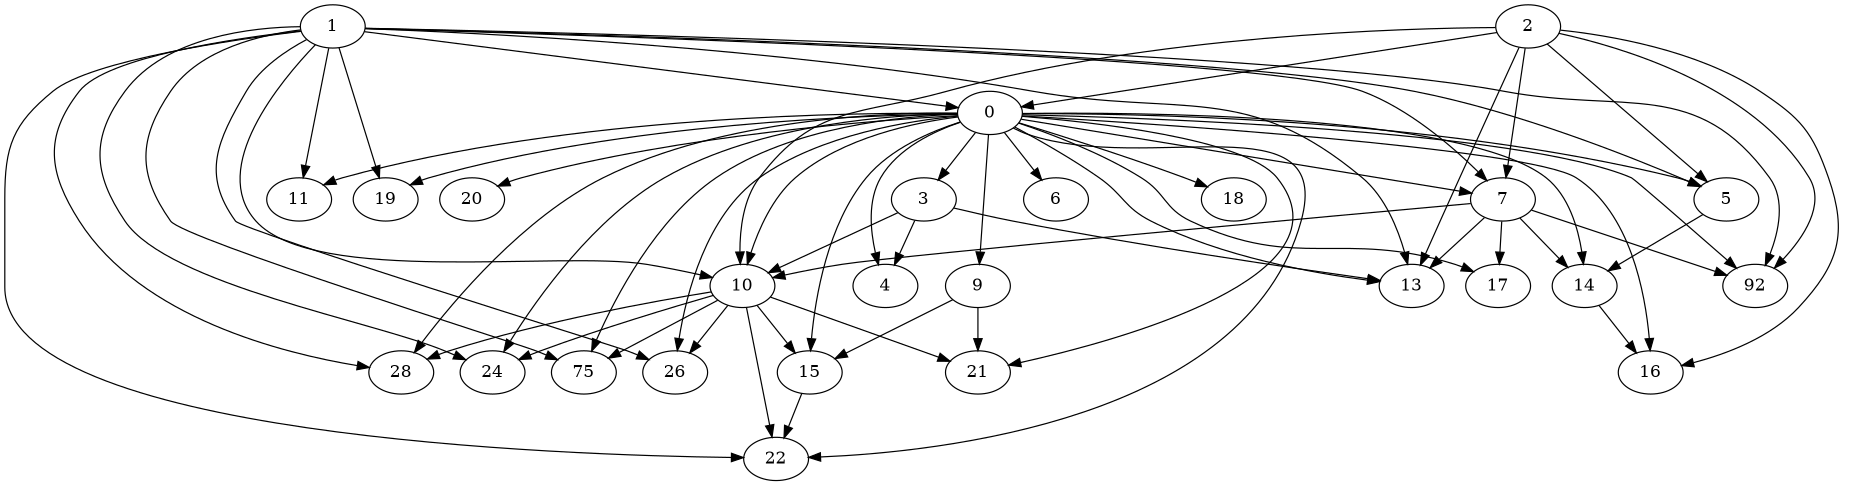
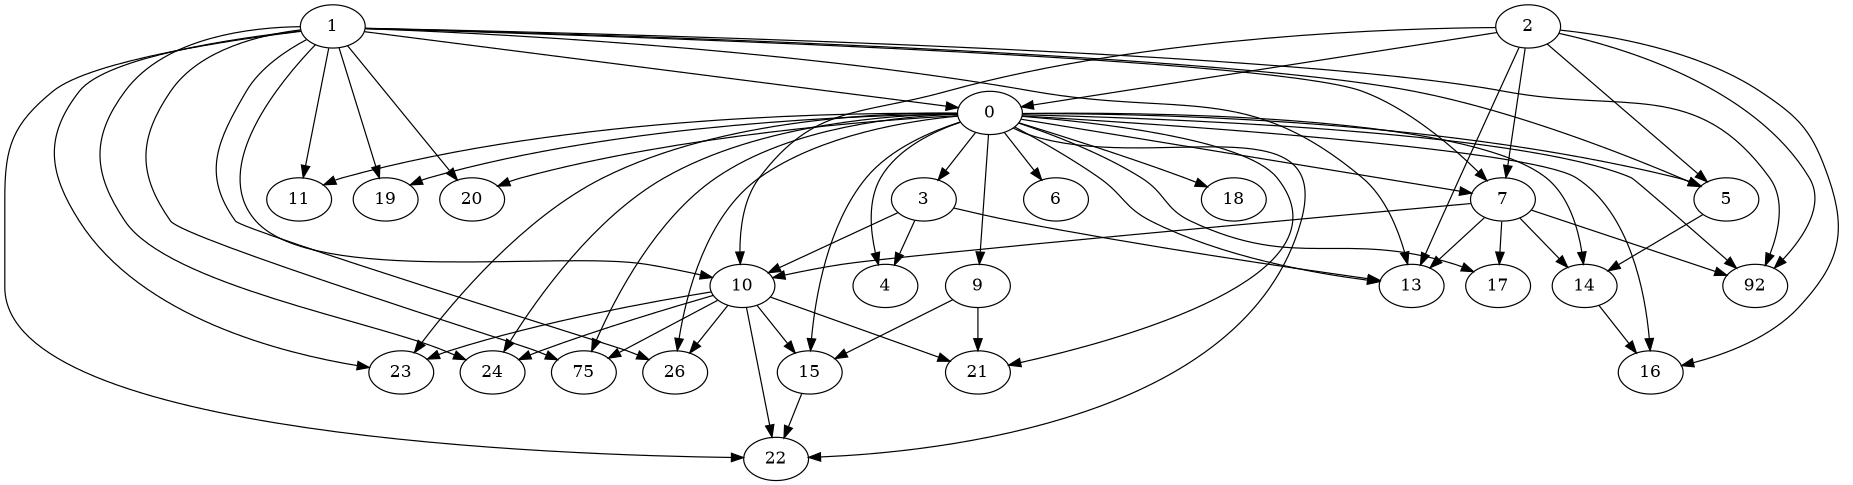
  digraph {
    node [gen=1]
    0 [gen=0 patentnumber=5123430]
    3 [patentnumber=5533262]
    4 [patentnumber=5727318]
    5 [patentnumber=5791049]
    6 [patentnumber=5983498]
    7 [patentnumber=6865812]
    9 [patentnumber=7267125]
    10 [patentnumber=7428881]
    11 [patentnumber=7475687]
    n10 [label=92 patentnumber=7500486]
    13 [patentnumber=7568451]
    14 [patentnumber=7954242]
    15 [patentnumber=8201565]
    16 [patentnumber=8496013]
    17 [patentnumber=8667691]
    18 [patentnumber=D383260]
    19 [patentnumber=D523175]
    20 [patentnumber=D544648]
    21 [patentnumber=D596357]
    22 [patentnumber=D780998]
-   23 [patentnumber=D788369 label=28]
+   23 [patentnumber=D788369]
    24 [patentnumber=D788981]
    n23 [label=75 patentnumber=D788983]
    26 [patentnumber=D788984]
    1 [patentnumber=4753253]
    2 [patentnumber=4854334]
    0 -> 3
    0 -> 4
    0 -> 5
    0 -> 6
    0 -> 7
    0 -> 9
-   0 -> 10
    0 -> 11
    0 -> n10
    0 -> 13
    0 -> 14
    0 -> 15
    0 -> 16
    0 -> 17
    0 -> 18
    0 -> 19
    0 -> 20
    0 -> 21
    0 -> 22
    0 -> 23
    0 -> 24
    0 -> n23
    0 -> 26
    3 -> 4
    3 -> 10
    3 -> 13
    5 -> 14
    7 -> 10
    7 -> n10
    7 -> 13
    7 -> 14
    7 -> 17
    9 -> 15
    9 -> 21
    10 -> 15
    10 -> 21
    10 -> 22
    10 -> 23
    10 -> 24
    10 -> n23
    10 -> 26
    14 -> 16
    15 -> 22
    1 -> 0
    1 -> 5
    1 -> 7
    1 -> 10
    1 -> 11
    1 -> n10
    1 -> 13
    1 -> 19
+   1 -> 20
    1 -> 22
    1 -> 23
    1 -> 24
    1 -> n23
    1 -> 26
    2 -> 0
    2 -> 5
    2 -> 7
    2 -> 10
    2 -> n10
    2 -> 13
    2 -> 16
  }
